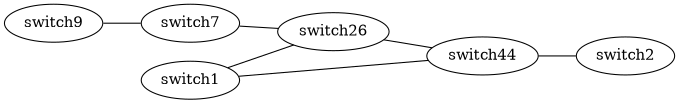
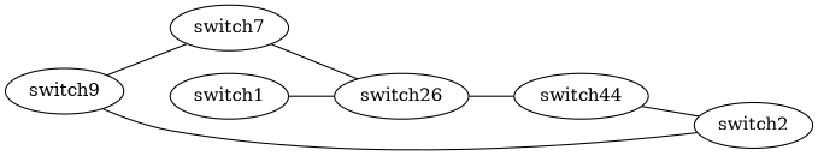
  graph {
    rankdir=LR
    n1 [label=switch26]
    switch1
    switch44
    switch7
    switch2
    switch9
    n1 -- switch44 [zone=G]
    switch1 -- n1 [zone=D]
-   switch1 -- switch44 [zone=E]
    switch44 -- switch2 [zone=F]
    switch7 -- n1 [zone=H]
    switch9 -- switch7 [zone=B]
+   switch9 -- switch2 [zone=A]
  }
